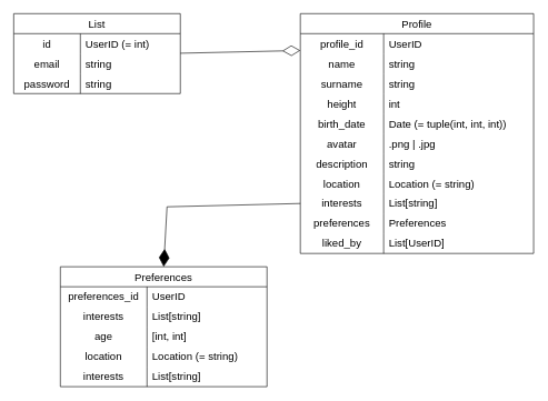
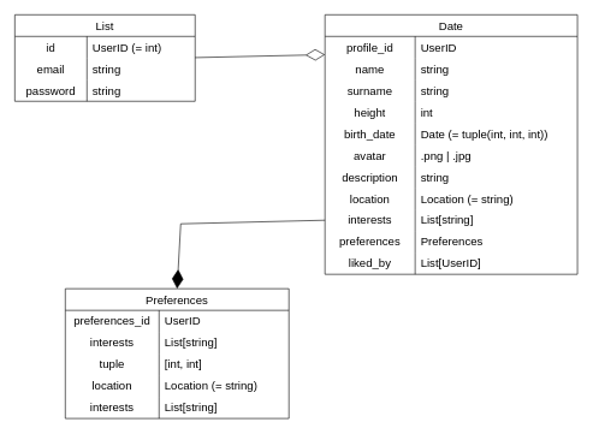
  <mxCell id="0" />
  <mxCell id="1" parent="0" />
  <mxCell id="2" value="List" style="shape=table;startSize=30;container=1;collapsible=0;childLayout=tableLayout;fixedRows=1;rowLines=0;fontStyle=0;strokeColor=default;fontSize=16;" parent="1" vertex="1"><mxGeometry x="20" y="20" width="250" height="120" as="geometry" /></mxCell>
  <mxCell id="3" value="" style="shape=tableRow;horizontal=0;startSize=0;swimlaneHead=0;swimlaneBody=0;top=0;left=0;bottom=0;right=0;collapsible=0;dropTarget=0;fillColor=none;points=[[0,0.5],[1,0.5]];portConstraint=eastwest;strokeColor=inherit;fontSize=16;" parent="2" vertex="1"><mxGeometry y="30" width="250" height="30" as="geometry" /></mxCell>
  <mxCell id="4" value="id" style="shape=partialRectangle;html=1;whiteSpace=wrap;connectable=0;fillColor=none;top=0;left=0;bottom=0;right=0;overflow=hidden;pointerEvents=1;strokeColor=inherit;fontSize=16;" parent="3" vertex="1"><mxGeometry width="100" height="30" as="geometry"><mxRectangle width="100" height="30" as="alternateBounds" /></mxGeometry></mxCell>
  <mxCell id="5" value="UserID (= int)" style="shape=partialRectangle;html=1;whiteSpace=wrap;connectable=0;fillColor=none;top=0;left=0;bottom=0;right=0;align=left;spacingLeft=6;overflow=hidden;strokeColor=inherit;fontSize=16;" parent="3" vertex="1"><mxGeometry x="100" width="150" height="30" as="geometry"><mxRectangle width="150" height="30" as="alternateBounds" /></mxGeometry></mxCell>
  <mxCell id="6" value="" style="shape=tableRow;horizontal=0;startSize=0;swimlaneHead=0;swimlaneBody=0;top=0;left=0;bottom=0;right=0;collapsible=0;dropTarget=0;fillColor=none;points=[[0,0.5],[1,0.5]];portConstraint=eastwest;strokeColor=inherit;fontSize=16;" parent="2" vertex="1"><mxGeometry y="60" width="250" height="30" as="geometry" /></mxCell>
  <mxCell id="7" value="email" style="shape=partialRectangle;html=1;whiteSpace=wrap;connectable=0;fillColor=none;top=0;left=0;bottom=0;right=0;overflow=hidden;pointerEvents=1;strokeColor=inherit;fontSize=16;" parent="6" vertex="1"><mxGeometry width="100" height="30" as="geometry"><mxRectangle width="100" height="30" as="alternateBounds" /></mxGeometry></mxCell>
  <mxCell id="8" value="string" style="shape=partialRectangle;html=1;whiteSpace=wrap;connectable=0;fillColor=none;top=0;left=0;bottom=0;right=0;align=left;spacingLeft=6;overflow=hidden;strokeColor=inherit;fontSize=16;" parent="6" vertex="1"><mxGeometry x="100" width="150" height="30" as="geometry"><mxRectangle width="150" height="30" as="alternateBounds" /></mxGeometry></mxCell>
  <mxCell id="9" value="" style="shape=tableRow;horizontal=0;startSize=0;swimlaneHead=0;swimlaneBody=0;top=0;left=0;bottom=0;right=0;collapsible=0;dropTarget=0;fillColor=none;points=[[0,0.5],[1,0.5]];portConstraint=eastwest;strokeColor=inherit;fontSize=16;" parent="2" vertex="1"><mxGeometry y="90" width="250" height="30" as="geometry" /></mxCell>
  <mxCell id="10" value="password" style="shape=partialRectangle;html=1;whiteSpace=wrap;connectable=0;fillColor=none;top=0;left=0;bottom=0;right=0;overflow=hidden;pointerEvents=1;strokeColor=inherit;fontSize=16;" parent="9" vertex="1"><mxGeometry width="100" height="30" as="geometry"><mxRectangle width="100" height="30" as="alternateBounds" /></mxGeometry></mxCell>
  <mxCell id="11" value="string" style="shape=partialRectangle;html=1;whiteSpace=wrap;connectable=0;fillColor=none;top=0;left=0;bottom=0;right=0;align=left;spacingLeft=6;overflow=hidden;strokeColor=inherit;fontSize=16;" parent="9" vertex="1"><mxGeometry x="100" width="150" height="30" as="geometry"><mxRectangle width="150" height="30" as="alternateBounds" /></mxGeometry></mxCell>
- <mxCell id="12" value="Profile" style="shape=table;startSize=30;container=1;collapsible=0;childLayout=tableLayout;fixedRows=1;rowLines=0;fontStyle=0;strokeColor=default;fontSize=16;" parent="1" vertex="1"><mxGeometry x="450" y="20" width="350" height="360" as="geometry" /></mxCell>
+ <mxCell id="12" value="Date" style="shape=table;startSize=30;container=1;collapsible=0;childLayout=tableLayout;fixedRows=1;rowLines=0;fontStyle=0;strokeColor=default;fontSize=16;" parent="1" vertex="1"><mxGeometry x="450" y="20" width="350" height="360" as="geometry" /></mxCell>
  <mxCell id="13" value="" style="shape=tableRow;horizontal=0;startSize=0;swimlaneHead=0;swimlaneBody=0;top=0;left=0;bottom=0;right=0;collapsible=0;dropTarget=0;fillColor=none;points=[[0,0.5],[1,0.5]];portConstraint=eastwest;strokeColor=inherit;fontSize=16;" vertex="1" parent="12"><mxGeometry y="30" width="350" height="30" as="geometry" /></mxCell>
  <mxCell id="14" value="profile_id" style="shape=partialRectangle;html=1;whiteSpace=wrap;connectable=0;fillColor=none;top=0;left=0;bottom=0;right=0;overflow=hidden;strokeColor=inherit;fontSize=16;" vertex="1" parent="13"><mxGeometry width="125" height="30" as="geometry"><mxRectangle width="125" height="30" as="alternateBounds" /></mxGeometry></mxCell>
  <mxCell id="15" value="UserID" style="shape=partialRectangle;html=1;whiteSpace=wrap;connectable=0;fillColor=none;top=0;left=0;bottom=0;right=0;align=left;spacingLeft=6;overflow=hidden;strokeColor=inherit;fontSize=16;" vertex="1" parent="13"><mxGeometry x="125" width="225" height="30" as="geometry"><mxRectangle width="225" height="30" as="alternateBounds" /></mxGeometry></mxCell>
  <mxCell id="16" value="" style="shape=tableRow;horizontal=0;startSize=0;swimlaneHead=0;swimlaneBody=0;top=0;left=0;bottom=0;right=0;collapsible=0;dropTarget=0;fillColor=none;points=[[0,0.5],[1,0.5]];portConstraint=eastwest;strokeColor=inherit;fontSize=16;" parent="12" vertex="1"><mxGeometry y="60" width="350" height="30" as="geometry" /></mxCell>
  <mxCell id="17" value="name" style="shape=partialRectangle;html=1;whiteSpace=wrap;connectable=0;fillColor=none;top=0;left=0;bottom=0;right=0;overflow=hidden;strokeColor=inherit;fontSize=16;" parent="16" vertex="1"><mxGeometry width="125" height="30" as="geometry"><mxRectangle width="125" height="30" as="alternateBounds" /></mxGeometry></mxCell>
  <mxCell id="18" value="string" style="shape=partialRectangle;html=1;whiteSpace=wrap;connectable=0;fillColor=none;top=0;left=0;bottom=0;right=0;align=left;spacingLeft=6;overflow=hidden;strokeColor=inherit;fontSize=16;" parent="16" vertex="1"><mxGeometry x="125" width="225" height="30" as="geometry"><mxRectangle width="225" height="30" as="alternateBounds" /></mxGeometry></mxCell>
  <mxCell id="19" value="" style="shape=tableRow;horizontal=0;startSize=0;swimlaneHead=0;swimlaneBody=0;top=0;left=0;bottom=0;right=0;collapsible=0;dropTarget=0;fillColor=none;points=[[0,0.5],[1,0.5]];portConstraint=eastwest;strokeColor=inherit;fontSize=16;" parent="12" vertex="1"><mxGeometry y="90" width="350" height="30" as="geometry" /></mxCell>
  <mxCell id="20" value="surname" style="shape=partialRectangle;html=1;whiteSpace=wrap;connectable=0;fillColor=none;top=0;left=0;bottom=0;right=0;overflow=hidden;strokeColor=inherit;fontSize=16;" parent="19" vertex="1"><mxGeometry width="125" height="30" as="geometry"><mxRectangle width="125" height="30" as="alternateBounds" /></mxGeometry></mxCell>
  <mxCell id="21" value="string" style="shape=partialRectangle;html=1;whiteSpace=wrap;connectable=0;fillColor=none;top=0;left=0;bottom=0;right=0;align=left;spacingLeft=6;overflow=hidden;strokeColor=inherit;fontSize=16;" parent="19" vertex="1"><mxGeometry x="125" width="225" height="30" as="geometry"><mxRectangle width="225" height="30" as="alternateBounds" /></mxGeometry></mxCell>
  <mxCell id="22" value="" style="shape=tableRow;horizontal=0;startSize=0;swimlaneHead=0;swimlaneBody=0;top=0;left=0;bottom=0;right=0;collapsible=0;dropTarget=0;fillColor=none;points=[[0,0.5],[1,0.5]];portConstraint=eastwest;strokeColor=inherit;fontSize=16;" parent="12" vertex="1"><mxGeometry y="120" width="350" height="30" as="geometry" /></mxCell>
  <mxCell id="23" value="height" style="shape=partialRectangle;html=1;whiteSpace=wrap;connectable=0;fillColor=none;top=0;left=0;bottom=0;right=0;overflow=hidden;strokeColor=inherit;fontSize=16;" parent="22" vertex="1"><mxGeometry width="125" height="30" as="geometry"><mxRectangle width="125" height="30" as="alternateBounds" /></mxGeometry></mxCell>
  <mxCell id="24" value="int" style="shape=partialRectangle;html=1;whiteSpace=wrap;connectable=0;fillColor=none;top=0;left=0;bottom=0;right=0;align=left;spacingLeft=6;overflow=hidden;strokeColor=inherit;fontSize=16;" parent="22" vertex="1"><mxGeometry x="125" width="225" height="30" as="geometry"><mxRectangle width="225" height="30" as="alternateBounds" /></mxGeometry></mxCell>
  <mxCell id="25" value="" style="shape=tableRow;horizontal=0;startSize=0;swimlaneHead=0;swimlaneBody=0;top=0;left=0;bottom=0;right=0;collapsible=0;dropTarget=0;fillColor=none;points=[[0,0.5],[1,0.5]];portConstraint=eastwest;strokeColor=inherit;fontSize=16;" parent="12" vertex="1"><mxGeometry y="150" width="350" height="30" as="geometry" /></mxCell>
  <mxCell id="26" value="birth_date" style="shape=partialRectangle;html=1;whiteSpace=wrap;connectable=0;fillColor=none;top=0;left=0;bottom=0;right=0;overflow=hidden;strokeColor=inherit;fontSize=16;" parent="25" vertex="1"><mxGeometry width="125" height="30" as="geometry"><mxRectangle width="125" height="30" as="alternateBounds" /></mxGeometry></mxCell>
  <mxCell id="27" value="Date (= tuple(int, int, int))" style="shape=partialRectangle;html=1;whiteSpace=wrap;connectable=0;fillColor=none;top=0;left=0;bottom=0;right=0;align=left;spacingLeft=6;overflow=hidden;strokeColor=inherit;fontSize=16;" parent="25" vertex="1"><mxGeometry x="125" width="225" height="30" as="geometry"><mxRectangle width="225" height="30" as="alternateBounds" /></mxGeometry></mxCell>
  <mxCell id="28" value="" style="shape=tableRow;horizontal=0;startSize=0;swimlaneHead=0;swimlaneBody=0;top=0;left=0;bottom=0;right=0;collapsible=0;dropTarget=0;fillColor=none;points=[[0,0.5],[1,0.5]];portConstraint=eastwest;strokeColor=inherit;fontSize=16;" parent="12" vertex="1"><mxGeometry y="180" width="350" height="30" as="geometry" /></mxCell>
  <mxCell id="29" value="avatar" style="shape=partialRectangle;html=1;whiteSpace=wrap;connectable=0;fillColor=none;top=0;left=0;bottom=0;right=0;overflow=hidden;strokeColor=inherit;fontSize=16;" parent="28" vertex="1"><mxGeometry width="125" height="30" as="geometry"><mxRectangle width="125" height="30" as="alternateBounds" /></mxGeometry></mxCell>
  <mxCell id="30" value=".png | .jpg" style="shape=partialRectangle;html=1;whiteSpace=wrap;connectable=0;fillColor=none;top=0;left=0;bottom=0;right=0;align=left;spacingLeft=6;overflow=hidden;strokeColor=inherit;fontSize=16;" parent="28" vertex="1"><mxGeometry x="125" width="225" height="30" as="geometry"><mxRectangle width="225" height="30" as="alternateBounds" /></mxGeometry></mxCell>
  <mxCell id="31" value="" style="shape=tableRow;horizontal=0;startSize=0;swimlaneHead=0;swimlaneBody=0;top=0;left=0;bottom=0;right=0;collapsible=0;dropTarget=0;fillColor=none;points=[[0,0.5],[1,0.5]];portConstraint=eastwest;strokeColor=inherit;fontSize=16;" parent="12" vertex="1"><mxGeometry y="210" width="350" height="30" as="geometry" /></mxCell>
  <mxCell id="32" value="description" style="shape=partialRectangle;html=1;whiteSpace=wrap;connectable=0;fillColor=none;top=0;left=0;bottom=0;right=0;overflow=hidden;strokeColor=inherit;fontSize=16;" parent="31" vertex="1"><mxGeometry width="125" height="30" as="geometry"><mxRectangle width="125" height="30" as="alternateBounds" /></mxGeometry></mxCell>
  <mxCell id="33" value="string" style="shape=partialRectangle;html=1;whiteSpace=wrap;connectable=0;fillColor=none;top=0;left=0;bottom=0;right=0;align=left;spacingLeft=6;overflow=hidden;strokeColor=inherit;fontSize=16;" parent="31" vertex="1"><mxGeometry x="125" width="225" height="30" as="geometry"><mxRectangle width="225" height="30" as="alternateBounds" /></mxGeometry></mxCell>
  <mxCell id="34" value="" style="shape=tableRow;horizontal=0;startSize=0;swimlaneHead=0;swimlaneBody=0;top=0;left=0;bottom=0;right=0;collapsible=0;dropTarget=0;fillColor=none;points=[[0,0.5],[1,0.5]];portConstraint=eastwest;strokeColor=inherit;fontSize=16;" parent="12" vertex="1"><mxGeometry y="240" width="350" height="30" as="geometry" /></mxCell>
  <mxCell id="35" value="location" style="shape=partialRectangle;html=1;whiteSpace=wrap;connectable=0;fillColor=none;top=0;left=0;bottom=0;right=0;overflow=hidden;strokeColor=inherit;fontSize=16;" parent="34" vertex="1"><mxGeometry width="125" height="30" as="geometry"><mxRectangle width="125" height="30" as="alternateBounds" /></mxGeometry></mxCell>
  <mxCell id="36" value="Location&amp;nbsp;&lt;span style=&quot;background-color: transparent; color: light-dark(rgb(0, 0, 0), rgb(255, 255, 255));&quot;&gt;(= string)&lt;/span&gt;" style="shape=partialRectangle;html=1;whiteSpace=wrap;connectable=0;fillColor=none;top=0;left=0;bottom=0;right=0;align=left;spacingLeft=6;overflow=hidden;strokeColor=inherit;fontSize=16;" parent="34" vertex="1"><mxGeometry x="125" width="225" height="30" as="geometry"><mxRectangle width="225" height="30" as="alternateBounds" /></mxGeometry></mxCell>
  <mxCell id="37" value="" style="shape=tableRow;horizontal=0;startSize=0;swimlaneHead=0;swimlaneBody=0;top=0;left=0;bottom=0;right=0;collapsible=0;dropTarget=0;fillColor=none;points=[[0,0.5],[1,0.5]];portConstraint=eastwest;strokeColor=inherit;fontSize=16;" parent="12" vertex="1"><mxGeometry y="270" width="350" height="30" as="geometry" /></mxCell>
  <mxCell id="38" value="interests" style="shape=partialRectangle;html=1;whiteSpace=wrap;connectable=0;fillColor=none;top=0;left=0;bottom=0;right=0;overflow=hidden;strokeColor=inherit;fontSize=16;" parent="37" vertex="1"><mxGeometry width="125" height="30" as="geometry"><mxRectangle width="125" height="30" as="alternateBounds" /></mxGeometry></mxCell>
  <mxCell id="39" value="List[string&lt;span style=&quot;background-color: initial;&quot;&gt;]&lt;/span&gt;" style="shape=partialRectangle;html=1;whiteSpace=wrap;connectable=0;fillColor=none;top=0;left=0;bottom=0;right=0;align=left;spacingLeft=6;overflow=hidden;strokeColor=inherit;fontSize=16;" parent="37" vertex="1"><mxGeometry x="125" width="225" height="30" as="geometry"><mxRectangle width="225" height="30" as="alternateBounds" /></mxGeometry></mxCell>
  <mxCell id="40" value="" style="shape=tableRow;horizontal=0;startSize=0;swimlaneHead=0;swimlaneBody=0;top=0;left=0;bottom=0;right=0;collapsible=0;dropTarget=0;fillColor=none;points=[[0,0.5],[1,0.5]];portConstraint=eastwest;strokeColor=inherit;fontSize=16;" parent="12" vertex="1"><mxGeometry y="300" width="350" height="30" as="geometry" /></mxCell>
  <mxCell id="41" value="preferences" style="shape=partialRectangle;html=1;whiteSpace=wrap;connectable=0;fillColor=none;top=0;left=0;bottom=0;right=0;overflow=hidden;strokeColor=inherit;fontSize=16;" parent="40" vertex="1"><mxGeometry width="125" height="30" as="geometry"><mxRectangle width="125" height="30" as="alternateBounds" /></mxGeometry></mxCell>
  <mxCell id="42" value="Preferences" style="shape=partialRectangle;html=1;whiteSpace=wrap;connectable=0;fillColor=none;top=0;left=0;bottom=0;right=0;align=left;spacingLeft=6;overflow=hidden;strokeColor=inherit;fontSize=16;" parent="40" vertex="1"><mxGeometry x="125" width="225" height="30" as="geometry"><mxRectangle width="225" height="30" as="alternateBounds" /></mxGeometry></mxCell>
  <mxCell id="43" value="" style="shape=tableRow;horizontal=0;startSize=0;swimlaneHead=0;swimlaneBody=0;top=0;left=0;bottom=0;right=0;collapsible=0;dropTarget=0;fillColor=none;points=[[0,0.5],[1,0.5]];portConstraint=eastwest;strokeColor=inherit;fontSize=16;" vertex="1" parent="12"><mxGeometry y="330" width="350" height="30" as="geometry" /></mxCell>
  <mxCell id="44" value="liked_by" style="shape=partialRectangle;html=1;whiteSpace=wrap;connectable=0;fillColor=none;top=0;left=0;bottom=0;right=0;overflow=hidden;strokeColor=inherit;fontSize=16;" vertex="1" parent="43"><mxGeometry width="125" height="30" as="geometry"><mxRectangle width="125" height="30" as="alternateBounds" /></mxGeometry></mxCell>
  <mxCell id="45" value="List[UserID]" style="shape=partialRectangle;html=1;whiteSpace=wrap;connectable=0;fillColor=none;top=0;left=0;bottom=0;right=0;align=left;spacingLeft=6;overflow=hidden;strokeColor=inherit;fontSize=16;" vertex="1" parent="43"><mxGeometry x="125" width="225" height="30" as="geometry"><mxRectangle width="225" height="30" as="alternateBounds" /></mxGeometry></mxCell>
  <mxCell id="46" value="Preferences" style="shape=table;startSize=30;container=1;collapsible=0;childLayout=tableLayout;fixedRows=1;rowLines=0;fontStyle=0;strokeColor=default;fontSize=16;" parent="1" vertex="1"><mxGeometry x="90" y="400" width="310" height="180" as="geometry" /></mxCell>
  <mxCell id="47" value="" style="shape=tableRow;horizontal=0;startSize=0;swimlaneHead=0;swimlaneBody=0;top=0;left=0;bottom=0;right=0;collapsible=0;dropTarget=0;fillColor=none;points=[[0,0.5],[1,0.5]];portConstraint=eastwest;strokeColor=inherit;fontSize=16;" parent="46" vertex="1"><mxGeometry y="30" width="310" height="30" as="geometry" /></mxCell>
  <mxCell id="48" value="preferences_id" style="shape=partialRectangle;html=1;whiteSpace=wrap;connectable=0;fillColor=none;top=0;left=0;bottom=0;right=0;overflow=hidden;pointerEvents=1;strokeColor=inherit;fontSize=16;" parent="47" vertex="1"><mxGeometry width="130" height="30" as="geometry"><mxRectangle width="130" height="30" as="alternateBounds" /></mxGeometry></mxCell>
  <mxCell id="49" value="UserID" style="shape=partialRectangle;html=1;whiteSpace=wrap;connectable=0;fillColor=none;top=0;left=0;bottom=0;right=0;align=left;spacingLeft=6;overflow=hidden;strokeColor=inherit;fontSize=16;" parent="47" vertex="1"><mxGeometry x="130" width="180" height="30" as="geometry"><mxRectangle width="180" height="30" as="alternateBounds" /></mxGeometry></mxCell>
  <mxCell id="50" value="" style="shape=tableRow;horizontal=0;startSize=0;swimlaneHead=0;swimlaneBody=0;top=0;left=0;bottom=0;right=0;collapsible=0;dropTarget=0;fillColor=none;points=[[0,0.5],[1,0.5]];portConstraint=eastwest;strokeColor=inherit;fontSize=16;" vertex="1" parent="46"><mxGeometry y="60" width="310" height="30" as="geometry" /></mxCell>
  <mxCell id="51" value="interests" style="shape=partialRectangle;html=1;whiteSpace=wrap;connectable=0;fillColor=none;top=0;left=0;bottom=0;right=0;overflow=hidden;strokeColor=inherit;fontSize=16;" vertex="1" parent="50"><mxGeometry width="130" height="30" as="geometry"><mxRectangle width="130" height="30" as="alternateBounds" /></mxGeometry></mxCell>
  <mxCell id="52" value="List[string]" style="shape=partialRectangle;html=1;whiteSpace=wrap;connectable=0;fillColor=none;top=0;left=0;bottom=0;right=0;align=left;spacingLeft=6;overflow=hidden;strokeColor=inherit;fontSize=16;" vertex="1" parent="50"><mxGeometry x="130" width="180" height="30" as="geometry"><mxRectangle width="180" height="30" as="alternateBounds" /></mxGeometry></mxCell>
  <mxCell id="53" value="" style="shape=tableRow;horizontal=0;startSize=0;swimlaneHead=0;swimlaneBody=0;top=0;left=0;bottom=0;right=0;collapsible=0;dropTarget=0;fillColor=none;points=[[0,0.5],[1,0.5]];portConstraint=eastwest;strokeColor=inherit;fontSize=16;" parent="46" vertex="1"><mxGeometry y="90" width="310" height="30" as="geometry" /></mxCell>
- <mxCell id="54" value="age" style="shape=partialRectangle;html=1;whiteSpace=wrap;connectable=0;fillColor=none;top=0;left=0;bottom=0;right=0;overflow=hidden;strokeColor=inherit;fontSize=16;" parent="53" vertex="1"><mxGeometry width="130" height="30" as="geometry"><mxRectangle width="130" height="30" as="alternateBounds" /></mxGeometry></mxCell>
+ <mxCell id="54" value="tuple" style="shape=partialRectangle;html=1;whiteSpace=wrap;connectable=0;fillColor=none;top=0;left=0;bottom=0;right=0;overflow=hidden;strokeColor=inherit;fontSize=16;" parent="53" vertex="1"><mxGeometry width="130" height="30" as="geometry"><mxRectangle width="130" height="30" as="alternateBounds" /></mxGeometry></mxCell>
  <mxCell id="55" value="[int, int]" style="shape=partialRectangle;html=1;whiteSpace=wrap;connectable=0;fillColor=none;top=0;left=0;bottom=0;right=0;align=left;spacingLeft=6;overflow=hidden;strokeColor=inherit;fontSize=16;" parent="53" vertex="1"><mxGeometry x="130" width="180" height="30" as="geometry"><mxRectangle width="180" height="30" as="alternateBounds" /></mxGeometry></mxCell>
  <mxCell id="56" value="" style="shape=tableRow;horizontal=0;startSize=0;swimlaneHead=0;swimlaneBody=0;top=0;left=0;bottom=0;right=0;collapsible=0;dropTarget=0;fillColor=none;points=[[0,0.5],[1,0.5]];portConstraint=eastwest;strokeColor=inherit;fontSize=16;" parent="46" vertex="1"><mxGeometry y="120" width="310" height="30" as="geometry" /></mxCell>
  <mxCell id="57" value="location" style="shape=partialRectangle;html=1;whiteSpace=wrap;connectable=0;fillColor=none;top=0;left=0;bottom=0;right=0;overflow=hidden;strokeColor=inherit;fontSize=16;" parent="56" vertex="1"><mxGeometry width="130" height="30" as="geometry"><mxRectangle width="130" height="30" as="alternateBounds" /></mxGeometry></mxCell>
  <mxCell id="58" value="Location&lt;span style=&quot;background-color: transparent; color: light-dark(rgb(0, 0, 0), rgb(255, 255, 255));&quot;&gt;&amp;nbsp;(= string)&lt;/span&gt;" style="shape=partialRectangle;html=1;whiteSpace=wrap;connectable=0;fillColor=none;top=0;left=0;bottom=0;right=0;align=left;spacingLeft=6;overflow=hidden;strokeColor=inherit;fontSize=16;" parent="56" vertex="1"><mxGeometry x="130" width="180" height="30" as="geometry"><mxRectangle width="180" height="30" as="alternateBounds" /></mxGeometry></mxCell>
  <mxCell id="59" value="" style="shape=tableRow;horizontal=0;startSize=0;swimlaneHead=0;swimlaneBody=0;top=0;left=0;bottom=0;right=0;collapsible=0;dropTarget=0;fillColor=none;points=[[0,0.5],[1,0.5]];portConstraint=eastwest;strokeColor=inherit;fontSize=16;" parent="46" vertex="1"><mxGeometry y="150" width="310" height="30" as="geometry" /></mxCell>
  <mxCell id="60" value="interests" style="shape=partialRectangle;html=1;whiteSpace=wrap;connectable=0;fillColor=none;top=0;left=0;bottom=0;right=0;overflow=hidden;strokeColor=inherit;fontSize=16;" parent="59" vertex="1"><mxGeometry width="130" height="30" as="geometry"><mxRectangle width="130" height="30" as="alternateBounds" /></mxGeometry></mxCell>
  <mxCell id="61" value="List[string]" style="shape=partialRectangle;html=1;whiteSpace=wrap;connectable=0;fillColor=none;top=0;left=0;bottom=0;right=0;align=left;spacingLeft=6;overflow=hidden;strokeColor=inherit;fontSize=16;" parent="59" vertex="1"><mxGeometry x="130" width="180" height="30" as="geometry"><mxRectangle width="180" height="30" as="alternateBounds" /></mxGeometry></mxCell>
  <mxCell id="62" value="" style="endArrow=diamondThin;endFill=1;endSize=24;html=1;rounded=0;exitX=0;exitY=0.5;exitDx=0;exitDy=0;entryX=0.5;entryY=0;entryDx=0;entryDy=0;" parent="1" source="37" target="46" edge="1"><mxGeometry width="160" relative="1" as="geometry"><mxPoint x="300" y="270" as="sourcePoint" /><mxPoint x="460" y="270" as="targetPoint" /><Array as="points"><mxPoint x="250" y="310" /></Array></mxGeometry></mxCell>
  <mxCell id="63" value="" style="shape=tableRow;horizontal=0;startSize=0;swimlaneHead=0;swimlaneBody=0;top=0;left=0;bottom=0;right=0;collapsible=0;dropTarget=0;fillColor=none;points=[[0,0.5],[1,0.5]];portConstraint=eastwest;strokeColor=inherit;fontSize=16;" vertex="1" parent="1"><mxGeometry x="30" y="120" width="250" height="30" as="geometry" /></mxCell>
  <mxCell id="64" value="" style="endArrow=diamondThin;endFill=0;endSize=24;html=1;rounded=0;entryX=0;entryY=-0.156;entryDx=0;entryDy=0;entryPerimeter=0;" edge="1" parent="1" target="16"><mxGeometry width="160" relative="1" as="geometry"><mxPoint x="270" y="79.44" as="sourcePoint" /><mxPoint x="430" y="79.44" as="targetPoint" /></mxGeometry></mxCell>
